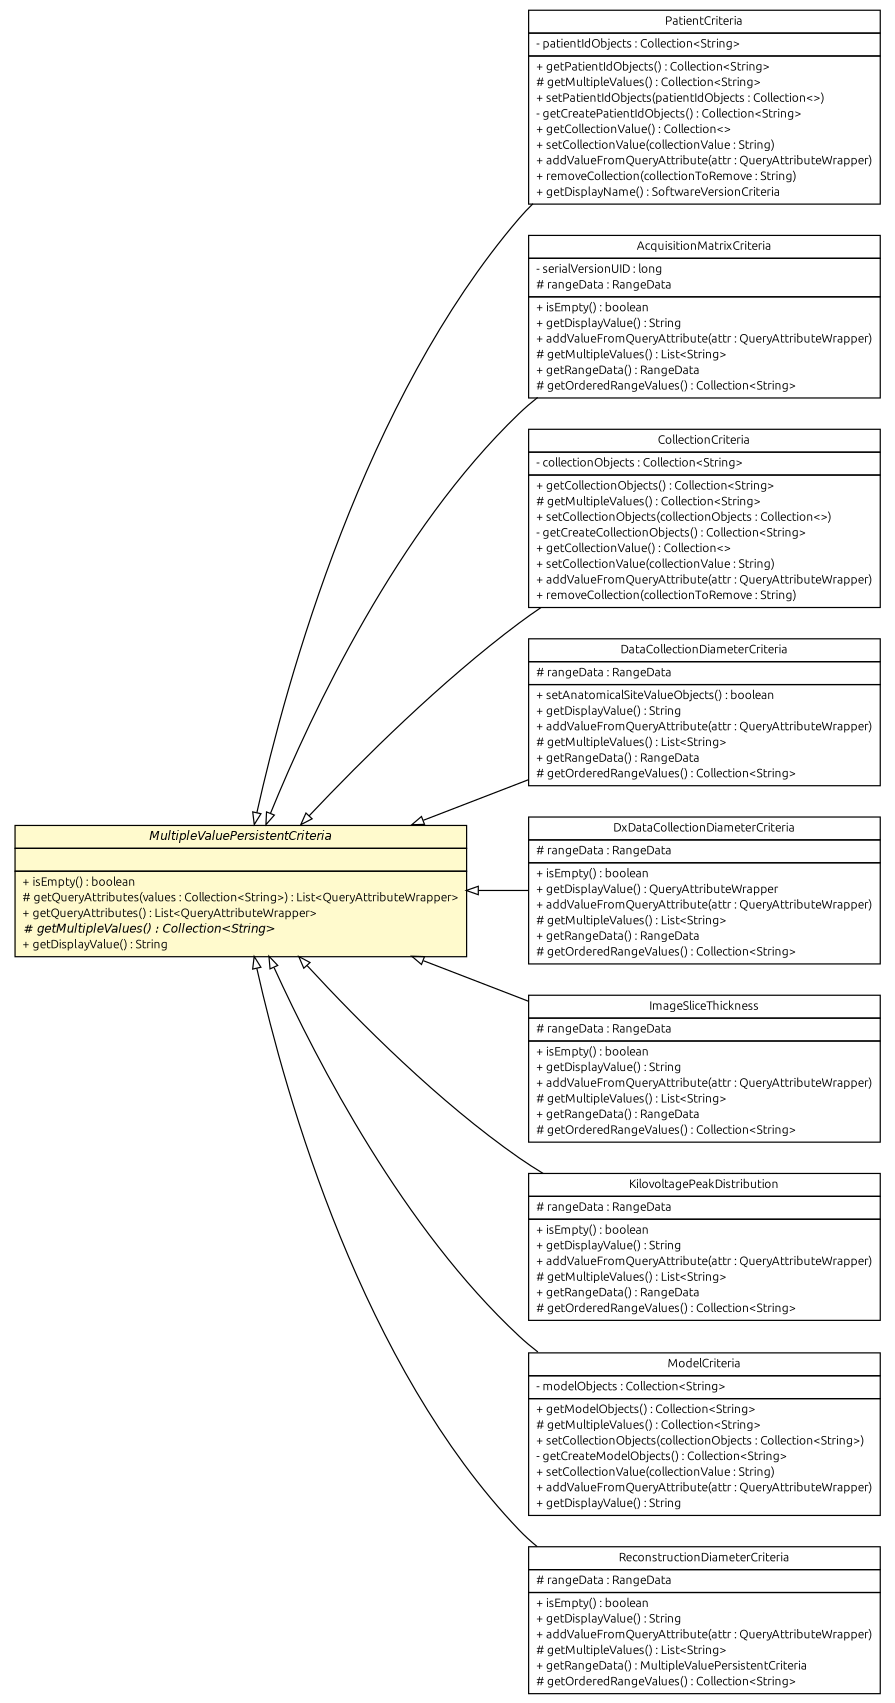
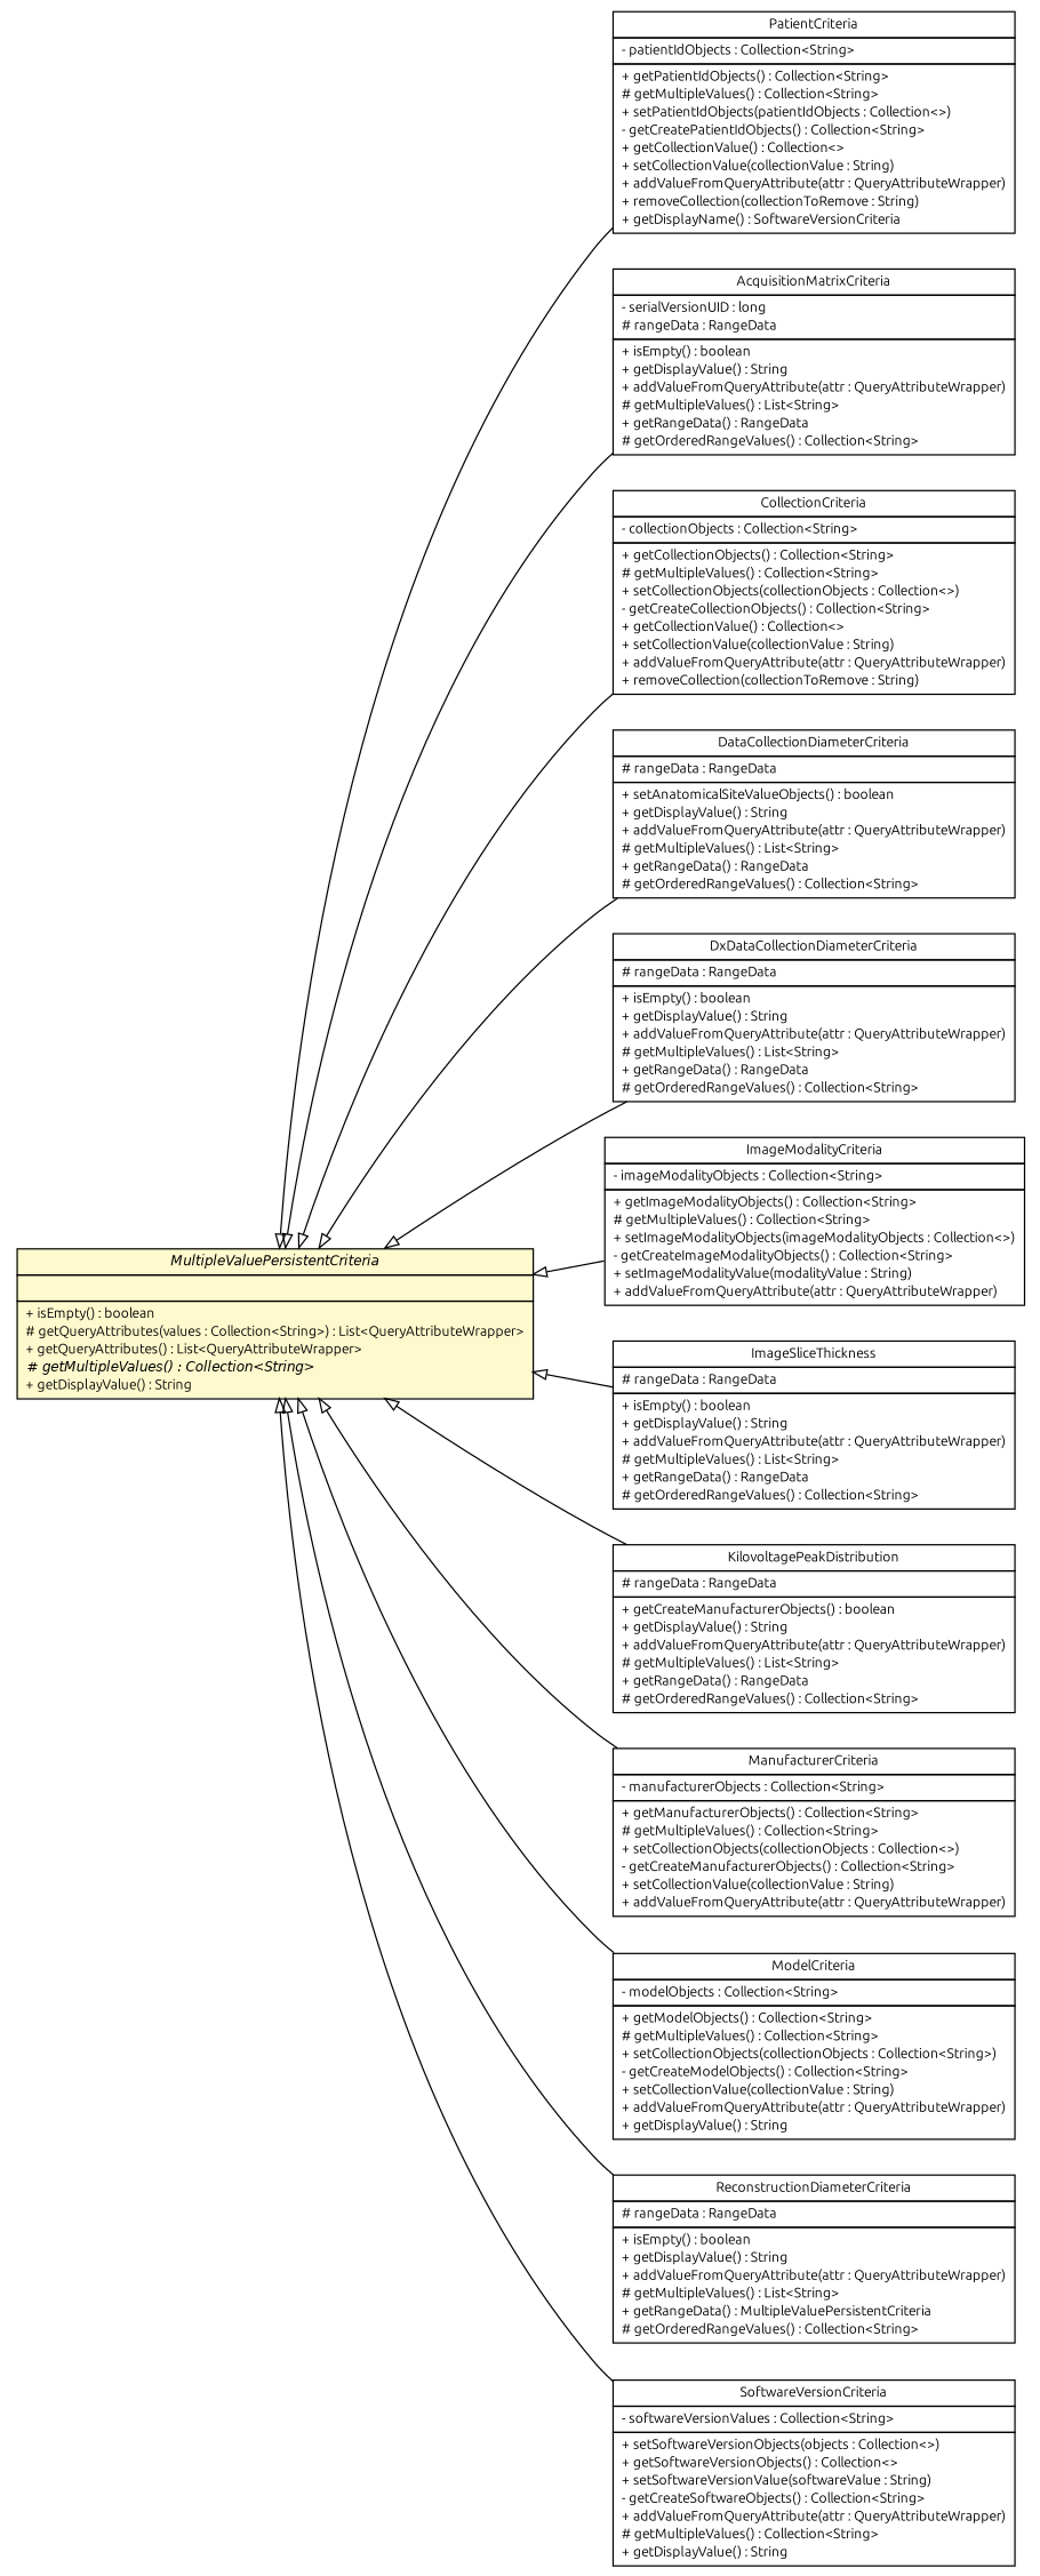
  digraph {
    fontname=Ubuntu
    rankdir=LR
    node [fontcolor=black fontname=Ubuntu fontsize=10.0 shape=plaintext]
    edge [arrowtail=empty dir=back fontname=Ubuntu fontsize=10 headport=p labelfontname=Helvetica labelfontsize=10 tailport=p]
    n1 [label=<<table border="0" cellborder="1" cellspacing="0" cellpadding="2" port="p" href="./PatientCriteria.html"> 		<tr><td><table border="0" cellspacing="0" cellpadding="1"> 			<tr><td> PatientCriteria </td></tr> 		</table></td></tr> 		<tr><td><table border="0" cellspacing="0" cellpadding="1"> 			<tr><td align="left"> - patientIdObjects : Collection&lt;String&gt; </td></tr> 		</table></td></tr> 		<tr><td><table border="0" cellspacing="0" cellpadding="1"> 			<tr><td align="left"> + getPatientIdObjects() : Collection&lt;String&gt; </td></tr> 			<tr><td align="left"> # getMultipleValues() : Collection&lt;String&gt; </td></tr> 			<tr><td align="left"> + setPatientIdObjects(patientIdObjects : Collection&lt;&gt;) </td></tr> 			<tr><td align="left"> - getCreatePatientIdObjects() : Collection&lt;String&gt; </td></tr> 			<tr><td align="left"> + getCollectionValue() : Collection&lt;&gt; </td></tr> 			<tr><td align="left"> + setCollectionValue(collectionValue : String) </td></tr> 			<tr><td align="left"> + addValueFromQueryAttribute(attr : QueryAttributeWrapper) </td></tr> 			<tr><td align="left"> + removeCollection(collectionToRemove : String) </td></tr> 			<tr><td align="left"> + getDisplayName() : SoftwareVersionCriteria </td></tr> 		</table></td></tr> 		</table>>]
    n2 [label=<<table border="0" cellborder="1" cellspacing="0" cellpadding="2" port="p" href="./AcquisitionMatrixCriteria.html"> 		<tr><td><table border="0" cellspacing="0" cellpadding="1"> 			<tr><td> AcquisitionMatrixCriteria </td></tr> 		</table></td></tr> 		<tr><td><table border="0" cellspacing="0" cellpadding="1"> 			<tr><td align="left"> - serialVersionUID : long </td></tr> 			<tr><td align="left"> # rangeData : RangeData </td></tr> 		</table></td></tr> 		<tr><td><table border="0" cellspacing="0" cellpadding="1"> 			<tr><td align="left"> + isEmpty() : boolean </td></tr> 			<tr><td align="left"> + getDisplayValue() : String </td></tr> 			<tr><td align="left"> + addValueFromQueryAttribute(attr : QueryAttributeWrapper) </td></tr> 			<tr><td align="left"> # getMultipleValues() : List&lt;String&gt; </td></tr> 			<tr><td align="left"> + getRangeData() : RangeData </td></tr> 			<tr><td align="left"> # getOrderedRangeValues() : Collection&lt;String&gt; </td></tr> 		</table></td></tr> 		</table>>]
    n3 [label=<<table border="0" cellborder="1" cellspacing="0" cellpadding="2" port="p" href="./CollectionCriteria.html"> 		<tr><td><table border="0" cellspacing="0" cellpadding="1"> 			<tr><td> CollectionCriteria </td></tr> 		</table></td></tr> 		<tr><td><table border="0" cellspacing="0" cellpadding="1"> 			<tr><td align="left"> - collectionObjects : Collection&lt;String&gt; </td></tr> 		</table></td></tr> 		<tr><td><table border="0" cellspacing="0" cellpadding="1"> 			<tr><td align="left"> + getCollectionObjects() : Collection&lt;String&gt; </td></tr> 			<tr><td align="left"> # getMultipleValues() : Collection&lt;String&gt; </td></tr> 			<tr><td align="left"> + setCollectionObjects(collectionObjects : Collection&lt;&gt;) </td></tr> 			<tr><td align="left"> - getCreateCollectionObjects() : Collection&lt;String&gt; </td></tr> 			<tr><td align="left"> + getCollectionValue() : Collection&lt;&gt; </td></tr> 			<tr><td align="left"> + setCollectionValue(collectionValue : String) </td></tr> 			<tr><td align="left"> + addValueFromQueryAttribute(attr : QueryAttributeWrapper) </td></tr> 			<tr><td align="left"> + removeCollection(collectionToRemove : String) </td></tr> 		</table></td></tr> 		</table>>]
    n4 [label=<<table border="0" cellborder="1" cellspacing="0" cellpadding="2" port="p" href="./DataCollectionDiameterCriteria.html"> 		<tr><td><table border="0" cellspacing="0" cellpadding="1"> 			<tr><td> DataCollectionDiameterCriteria </td></tr> 		</table></td></tr> 		<tr><td><table border="0" cellspacing="0" cellpadding="1"> 			<tr><td align="left"> # rangeData : RangeData </td></tr> 		</table></td></tr> 		<tr><td><table border="0" cellspacing="0" cellpadding="1"> 			<tr><td align="left"> + setAnatomicalSiteValueObjects() : boolean </td></tr> 			<tr><td align="left"> + getDisplayValue() : String </td></tr> 			<tr><td align="left"> + addValueFromQueryAttribute(attr : QueryAttributeWrapper) </td></tr> 			<tr><td align="left"> # getMultipleValues() : List&lt;String&gt; </td></tr> 			<tr><td align="left"> + getRangeData() : RangeData </td></tr> 			<tr><td align="left"> # getOrderedRangeValues() : Collection&lt;String&gt; </td></tr> 		</table></td></tr> 		</table>>]
-   n5 [label=<<table border="0" cellborder="1" cellspacing="0" cellpadding="2" port="p" href="./DxDataCollectionDiameterCriteria.html"> 		<tr><td><table border="0" cellspacing="0" cellpadding="1"> 			<tr><td> DxDataCollectionDiameterCriteria </td></tr> 		</table></td></tr> 		<tr><td><table border="0" cellspacing="0" cellpadding="1"> 			<tr><td align="left"> # rangeData : RangeData </td></tr> 		</table></td></tr> 		<tr><td><table border="0" cellspacing="0" cellpadding="1"> 			<tr><td align="left"> + isEmpty() : boolean </td></tr> 			<tr><td align="left"> + getDisplayValue() : QueryAttributeWrapper </td></tr> 			<tr><td align="left"> + addValueFromQueryAttribute(attr : QueryAttributeWrapper) </td></tr> 			<tr><td align="left"> # getMultipleValues() : List&lt;String&gt; </td></tr> 			<tr><td align="left"> + getRangeData() : RangeData </td></tr> 			<tr><td align="left"> # getOrderedRangeValues() : Collection&lt;String&gt; </td></tr> 		</table></td></tr> 		</table>>]
+   n5 [label=<<table border="0" cellborder="1" cellspacing="0" cellpadding="2" port="p" href="./DxDataCollectionDiameterCriteria.html"> 		<tr><td><table border="0" cellspacing="0" cellpadding="1"> 			<tr><td> DxDataCollectionDiameterCriteria </td></tr> 		</table></td></tr> 		<tr><td><table border="0" cellspacing="0" cellpadding="1"> 			<tr><td align="left"> # rangeData : RangeData </td></tr> 		</table></td></tr> 		<tr><td><table border="0" cellspacing="0" cellpadding="1"> 			<tr><td align="left"> + isEmpty() : boolean </td></tr> 			<tr><td align="left"> + getDisplayValue() : String </td></tr> 			<tr><td align="left"> + addValueFromQueryAttribute(attr : QueryAttributeWrapper) </td></tr> 			<tr><td align="left"> # getMultipleValues() : List&lt;String&gt; </td></tr> 			<tr><td align="left"> + getRangeData() : RangeData </td></tr> 			<tr><td align="left"> # getOrderedRangeValues() : Collection&lt;String&gt; </td></tr> 		</table></td></tr> 		</table>>]
+   n6 [label=<<table border="0" cellborder="1" cellspacing="0" cellpadding="2" port="p" href="./ImageModalityCriteria.html"> 		<tr><td><table border="0" cellspacing="0" cellpadding="1"> 			<tr><td> ImageModalityCriteria </td></tr> 		</table></td></tr> 		<tr><td><table border="0" cellspacing="0" cellpadding="1"> 			<tr><td align="left"> - imageModalityObjects : Collection&lt;String&gt; </td></tr> 		</table></td></tr> 		<tr><td><table border="0" cellspacing="0" cellpadding="1"> 			<tr><td align="left"> + getImageModalityObjects() : Collection&lt;String&gt; </td></tr> 			<tr><td align="left"> # getMultipleValues() : Collection&lt;String&gt; </td></tr> 			<tr><td align="left"> + setImageModalityObjects(imageModalityObjects : Collection&lt;&gt;) </td></tr> 			<tr><td align="left"> - getCreateImageModalityObjects() : Collection&lt;String&gt; </td></tr> 			<tr><td align="left"> + setImageModalityValue(modalityValue : String) </td></tr> 			<tr><td align="left"> + addValueFromQueryAttribute(attr : QueryAttributeWrapper) </td></tr> 		</table></td></tr> 		</table>>]
    n7 [label=<<table border="0" cellborder="1" cellspacing="0" cellpadding="2" port="p" href="./ImageSliceThickness.html"> 		<tr><td><table border="0" cellspacing="0" cellpadding="1"> 			<tr><td> ImageSliceThickness </td></tr> 		</table></td></tr> 		<tr><td><table border="0" cellspacing="0" cellpadding="1"> 			<tr><td align="left"> # rangeData : RangeData </td></tr> 		</table></td></tr> 		<tr><td><table border="0" cellspacing="0" cellpadding="1"> 			<tr><td align="left"> + isEmpty() : boolean </td></tr> 			<tr><td align="left"> + getDisplayValue() : String </td></tr> 			<tr><td align="left"> + addValueFromQueryAttribute(attr : QueryAttributeWrapper) </td></tr> 			<tr><td align="left"> # getMultipleValues() : List&lt;String&gt; </td></tr> 			<tr><td align="left"> + getRangeData() : RangeData </td></tr> 			<tr><td align="left"> # getOrderedRangeValues() : Collection&lt;String&gt; </td></tr> 		</table></td></tr> 		</table>>]
-   n8 [label=<<table border="0" cellborder="1" cellspacing="0" cellpadding="2" port="p" href="./KilovoltagePeakDistribution.html"> 		<tr><td><table border="0" cellspacing="0" cellpadding="1"> 			<tr><td> KilovoltagePeakDistribution </td></tr> 		</table></td></tr> 		<tr><td><table border="0" cellspacing="0" cellpadding="1"> 			<tr><td align="left"> # rangeData : RangeData </td></tr> 		</table></td></tr> 		<tr><td><table border="0" cellspacing="0" cellpadding="1"> 			<tr><td align="left"> + isEmpty() : boolean </td></tr> 			<tr><td align="left"> + getDisplayValue() : String </td></tr> 			<tr><td align="left"> + addValueFromQueryAttribute(attr : QueryAttributeWrapper) </td></tr> 			<tr><td align="left"> # getMultipleValues() : List&lt;String&gt; </td></tr> 			<tr><td align="left"> + getRangeData() : RangeData </td></tr> 			<tr><td align="left"> # getOrderedRangeValues() : Collection&lt;String&gt; </td></tr> 		</table></td></tr> 		</table>>]
+   n8 [label=<<table border="0" cellborder="1" cellspacing="0" cellpadding="2" port="p" href="./KilovoltagePeakDistribution.html"> 		<tr><td><table border="0" cellspacing="0" cellpadding="1"> 			<tr><td> KilovoltagePeakDistribution </td></tr> 		</table></td></tr> 		<tr><td><table border="0" cellspacing="0" cellpadding="1"> 			<tr><td align="left"> # rangeData : RangeData </td></tr> 		</table></td></tr> 		<tr><td><table border="0" cellspacing="0" cellpadding="1"> 			<tr><td align="left"> + getCreateManufacturerObjects() : boolean </td></tr> 			<tr><td align="left"> + getDisplayValue() : String </td></tr> 			<tr><td align="left"> + addValueFromQueryAttribute(attr : QueryAttributeWrapper) </td></tr> 			<tr><td align="left"> # getMultipleValues() : List&lt;String&gt; </td></tr> 			<tr><td align="left"> + getRangeData() : RangeData </td></tr> 			<tr><td align="left"> # getOrderedRangeValues() : Collection&lt;String&gt; </td></tr> 		</table></td></tr> 		</table>>]
+   n9 [label=<<table border="0" cellborder="1" cellspacing="0" cellpadding="2" port="p" href="./ManufacturerCriteria.html"> 		<tr><td><table border="0" cellspacing="0" cellpadding="1"> 			<tr><td> ManufacturerCriteria </td></tr> 		</table></td></tr> 		<tr><td><table border="0" cellspacing="0" cellpadding="1"> 			<tr><td align="left"> - manufacturerObjects : Collection&lt;String&gt; </td></tr> 		</table></td></tr> 		<tr><td><table border="0" cellspacing="0" cellpadding="1"> 			<tr><td align="left"> + getManufacturerObjects() : Collection&lt;String&gt; </td></tr> 			<tr><td align="left"> # getMultipleValues() : Collection&lt;String&gt; </td></tr> 			<tr><td align="left"> + setCollectionObjects(collectionObjects : Collection&lt;&gt;) </td></tr> 			<tr><td align="left"> - getCreateManufacturerObjects() : Collection&lt;String&gt; </td></tr> 			<tr><td align="left"> + setCollectionValue(collectionValue : String) </td></tr> 			<tr><td align="left"> + addValueFromQueryAttribute(attr : QueryAttributeWrapper) </td></tr> 		</table></td></tr> 		</table>>]
    n10 [label=<<table border="0" cellborder="1" cellspacing="0" cellpadding="2" port="p" href="./ModelCriteria.html"> 		<tr><td><table border="0" cellspacing="0" cellpadding="1"> 			<tr><td> ModelCriteria </td></tr> 		</table></td></tr> 		<tr><td><table border="0" cellspacing="0" cellpadding="1"> 			<tr><td align="left"> - modelObjects : Collection&lt;String&gt; </td></tr> 		</table></td></tr> 		<tr><td><table border="0" cellspacing="0" cellpadding="1"> 			<tr><td align="left"> + getModelObjects() : Collection&lt;String&gt; </td></tr> 			<tr><td align="left"> # getMultipleValues() : Collection&lt;String&gt; </td></tr> 			<tr><td align="left"> + setCollectionObjects(collectionObjects : Collection&lt;String&gt;) </td></tr> 			<tr><td align="left"> - getCreateModelObjects() : Collection&lt;String&gt; </td></tr> 			<tr><td align="left"> + setCollectionValue(collectionValue : String) </td></tr> 			<tr><td align="left"> + addValueFromQueryAttribute(attr : QueryAttributeWrapper) </td></tr> 			<tr><td align="left"> + getDisplayValue() : String </td></tr> 		</table></td></tr> 		</table>>]
    n11 [label=<<table border="0" cellborder="1" cellspacing="0" cellpadding="2" port="p" bgcolor="lemonChiffon" href="./MultipleValuePersistentCriteria.html"> 		<tr><td><table border="0" cellspacing="0" cellpadding="1"> 			<tr><td><font face="Helvetica-Oblique"> MultipleValuePersistentCriteria </font></td></tr> 		</table></td></tr> 		<tr><td><table border="0" cellspacing="0" cellpadding="1"> 			<tr><td align="left">  </td></tr> 		</table></td></tr> 		<tr><td><table border="0" cellspacing="0" cellpadding="1"> 			<tr><td align="left"> + isEmpty() : boolean </td></tr> 			<tr><td align="left"> # getQueryAttributes(values : Collection&lt;String&gt;) : List&lt;QueryAttributeWrapper&gt; </td></tr> 			<tr><td align="left"> + getQueryAttributes() : List&lt;QueryAttributeWrapper&gt; </td></tr> 			<tr><td align="left"><font face="Helvetica-Oblique" point-size="10.0"> # getMultipleValues() : Collection&lt;String&gt; </font></td></tr> 			<tr><td align="left"> + getDisplayValue() : String </td></tr> 		</table></td></tr> 		</table>>]
    n12 [label=<<table border="0" cellborder="1" cellspacing="0" cellpadding="2" port="p" href="./ReconstructionDiameterCriteria.html"> 		<tr><td><table border="0" cellspacing="0" cellpadding="1"> 			<tr><td> ReconstructionDiameterCriteria </td></tr> 		</table></td></tr> 		<tr><td><table border="0" cellspacing="0" cellpadding="1"> 			<tr><td align="left"> # rangeData : RangeData </td></tr> 		</table></td></tr> 		<tr><td><table border="0" cellspacing="0" cellpadding="1"> 			<tr><td align="left"> + isEmpty() : boolean </td></tr> 			<tr><td align="left"> + getDisplayValue() : String </td></tr> 			<tr><td align="left"> + addValueFromQueryAttribute(attr : QueryAttributeWrapper) </td></tr> 			<tr><td align="left"> # getMultipleValues() : List&lt;String&gt; </td></tr> 			<tr><td align="left"> + getRangeData() : MultipleValuePersistentCriteria </td></tr> 			<tr><td align="left"> # getOrderedRangeValues() : Collection&lt;String&gt; </td></tr> 		</table></td></tr> 		</table>>]
+   n13 [label=<<table border="0" cellborder="1" cellspacing="0" cellpadding="2" port="p" href="./SoftwareVersionCriteria.html"> 		<tr><td><table border="0" cellspacing="0" cellpadding="1"> 			<tr><td> SoftwareVersionCriteria </td></tr> 		</table></td></tr> 		<tr><td><table border="0" cellspacing="0" cellpadding="1"> 			<tr><td align="left"> - softwareVersionValues : Collection&lt;String&gt; </td></tr> 		</table></td></tr> 		<tr><td><table border="0" cellspacing="0" cellpadding="1"> 			<tr><td align="left"> + setSoftwareVersionObjects(objects : Collection&lt;&gt;) </td></tr> 			<tr><td align="left"> + getSoftwareVersionObjects() : Collection&lt;&gt; </td></tr> 			<tr><td align="left"> + setSoftwareVersionValue(softwareValue : String) </td></tr> 			<tr><td align="left"> - getCreateSoftwareObjects() : Collection&lt;String&gt; </td></tr> 			<tr><td align="left"> + addValueFromQueryAttribute(attr : QueryAttributeWrapper) </td></tr> 			<tr><td align="left"> # getMultipleValues() : Collection&lt;String&gt; </td></tr> 			<tr><td align="left"> + getDisplayValue() : String </td></tr> 		</table></td></tr> 		</table>>]
    n11 -> n1
    n11 -> n2
    n11 -> n3
    n11 -> n4
    n11 -> n5
+   n11 -> n6
    n11 -> n7
    n11 -> n8
+   n11 -> n9
    n11 -> n10
    n11 -> n12
+   n11 -> n13
  }
